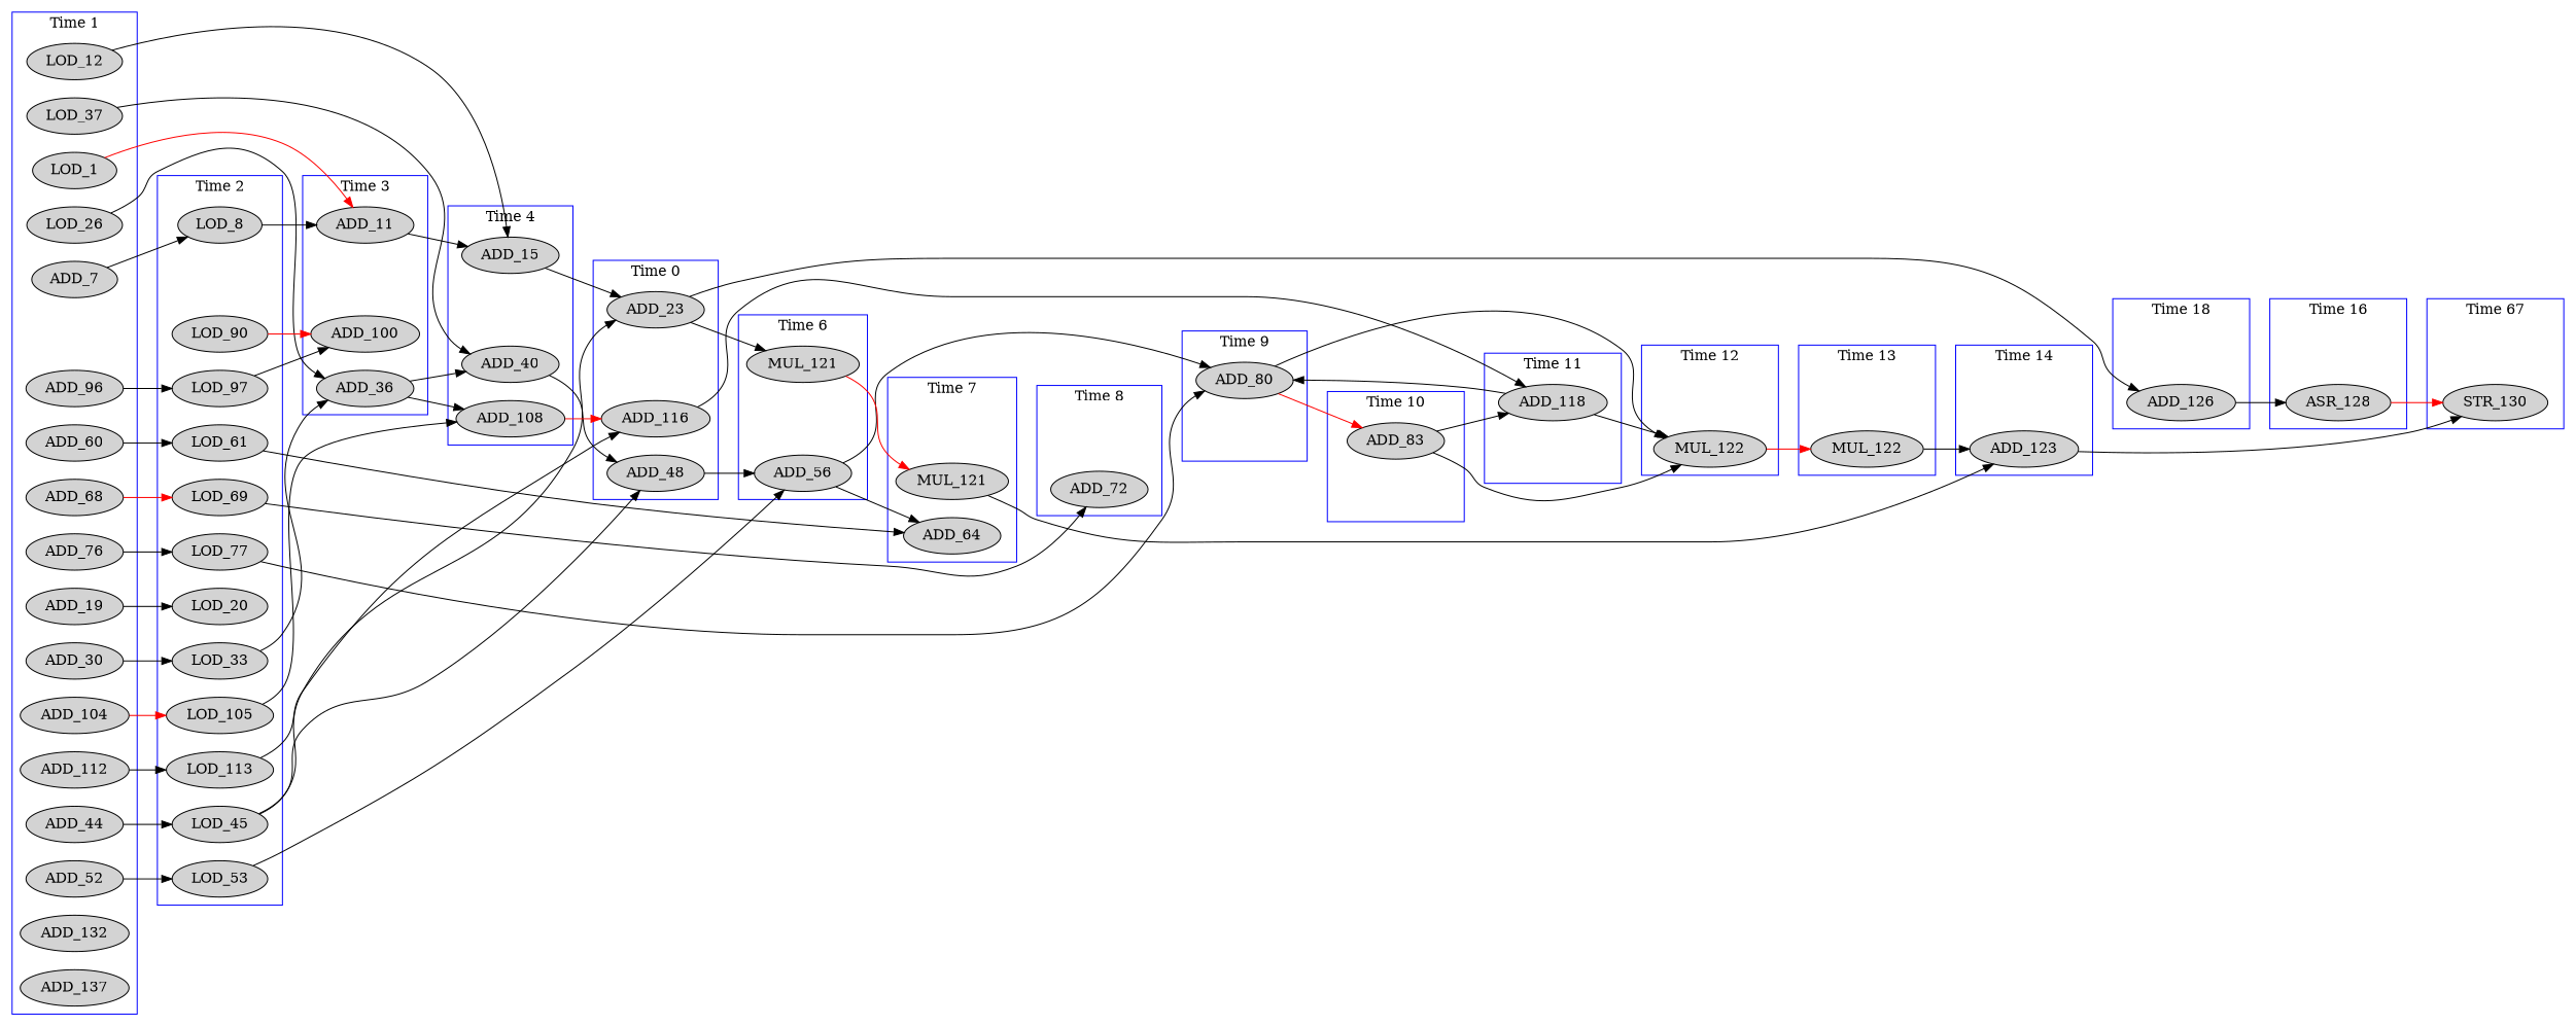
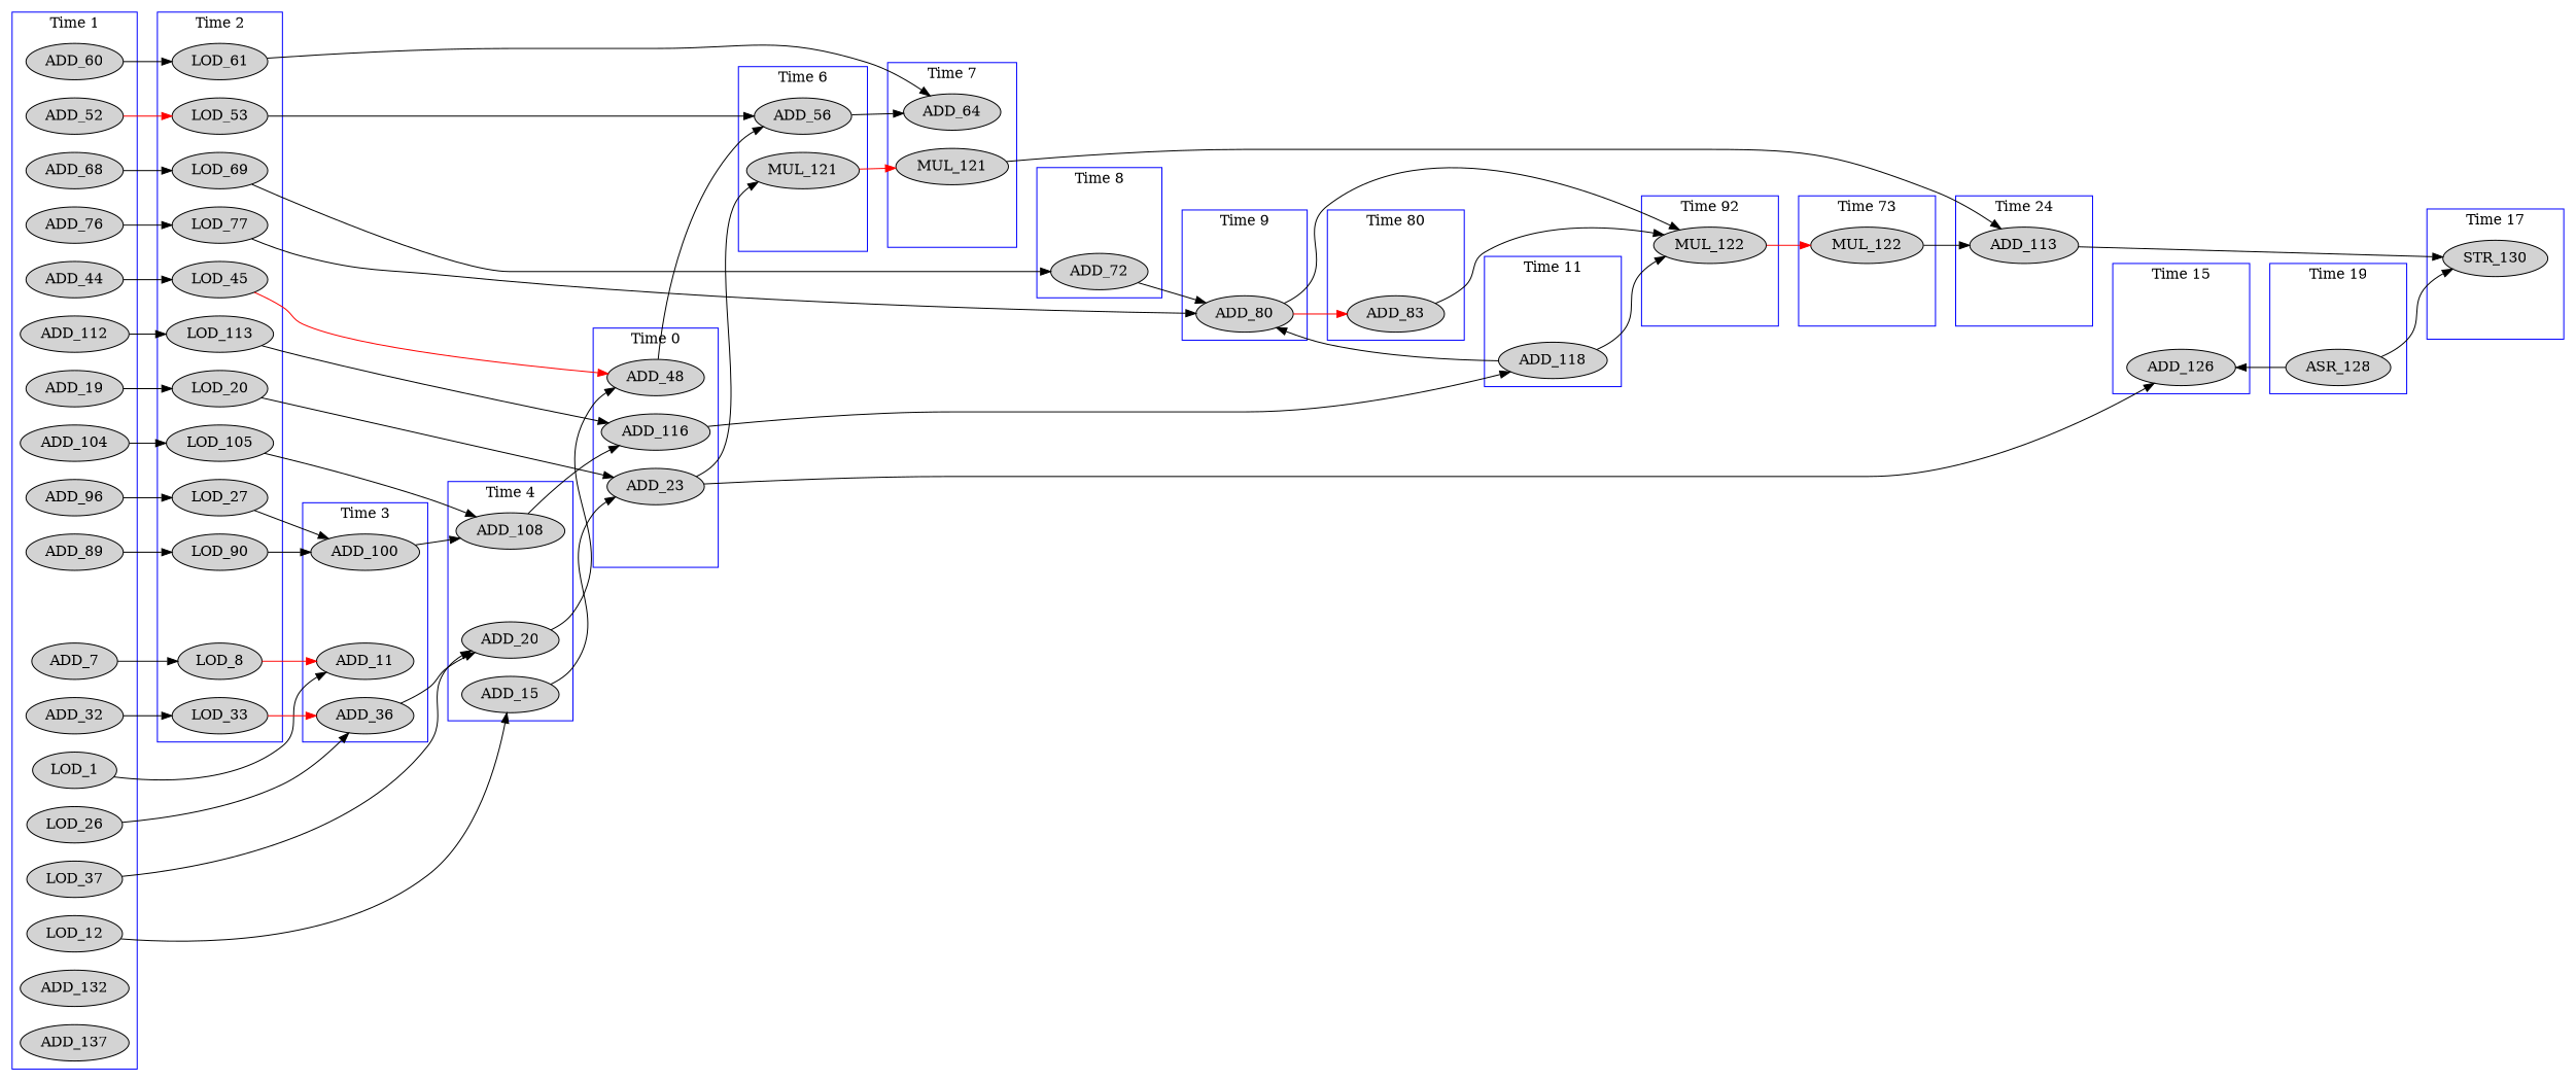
  digraph {
    newrank=true
    rankdir=LR
    node [style=filled]
    pseudo_1 [style=invis]
    LOD_1
    ADD_7
    LOD_12
    ADD_19
    LOD_26
-   ADD_32 [label=ADD_30]
+   ADD_32
    LOD_37
    ADD_44
    ADD_52
    ADD_60
    ADD_68
    ADD_76
+   ADD_89
    ADD_96
    ADD_104
    ADD_112
    ADD_132
    ADD_137
    pseudo_2 [style=invis]
    LOD_8
    LOD_20
    LOD_33
    LOD_45
    LOD_53
    LOD_61
    LOD_69
    LOD_77
    LOD_90
-   LOD_97
+   LOD_97 [label=LOD_27]
    LOD_105
    LOD_113
    pseudo_3 [style=invis]
    ADD_11
    ADD_36
    ADD_100
    pseudo_4 [style=invis]
    ADD_15
-   ADD_40
+   ADD_40 [label=ADD_20]
    ADD_108
    pseudo_5 [style=invis]
    ADD_23
    ADD_48
    ADD_116
    pseudo_6 [style=invis]
    ADD_56
    n47 [label=MUL_121]
    pseudo_7 [style=invis]
    ADD_64
    n50 [label=MUL_121]
    pseudo_8 [style=invis]
    ADD_72
    pseudo_9 [style=invis]
    ADD_80
    pseudo_10 [style=invis]
    ADD_83
    pseudo_11 [style=invis]
    ADD_118
    pseudo_12 [style=invis]
    n60 [label=MUL_122]
    pseudo_13 [style=invis]
    n62 [label=MUL_122]
    pseudo_14 [style=invis]
-   ADD_123
+   ADD_123 [label=ADD_113]
    pseudo_15 [style=invis]
    ADD_126
    pseudo_16 [style=invis]
    ASR_128
    pseudo_17 [style=invis]
    STR_130
    subgraph cluster_1 {
      color=blue
      label="Time 1"
      rank=same
      pseudo_1
      LOD_1
      ADD_7
      LOD_12
      ADD_19
      LOD_26
      ADD_32
      LOD_37
      ADD_44
      ADD_52
      ADD_60
      ADD_68
      ADD_76
+     ADD_89
      ADD_96
      ADD_104
      ADD_112
      ADD_132
      ADD_137
    }
    subgraph cluster_2 {
      color=blue
      label="Time 2"
      rank=same
      pseudo_2
      LOD_8
      LOD_20
      LOD_33
      LOD_45
      LOD_53
      LOD_61
      LOD_69
      LOD_77
      LOD_90
      LOD_97
      LOD_105
      LOD_113
    }
    subgraph cluster_3 {
      color=blue
      label="Time 3"
      rank=same
      pseudo_3
      ADD_11
      ADD_36
      ADD_100
    }
    subgraph cluster_4 {
      color=blue
      label="Time 4"
      rank=same
      pseudo_4
      ADD_15
      ADD_40
      ADD_108
    }
    subgraph cluster_5 {
      color=blue
      label="Time 0"
      rank=same
      pseudo_5
      ADD_23
      ADD_48
      ADD_116
    }
    subgraph cluster_6 {
      color=blue
      label="Time 6"
      rank=same
      pseudo_6
      ADD_56
      n47
    }
    subgraph cluster_7 {
      color=blue
      label="Time 7"
      rank=same
      pseudo_7
      ADD_64
      n50
    }
    subgraph cluster_8 {
      color=blue
      label="Time 8"
      rank=same
      pseudo_8
      ADD_72
    }
    subgraph cluster_9 {
      color=blue
      label="Time 9"
      rank=same
      pseudo_9
      ADD_80
    }
    subgraph cluster_10 {
      color=blue
-     label="Time 10"
+     label="Time 80"
      rank=same
      pseudo_10
      ADD_83
    }
    subgraph cluster_11 {
      color=blue
      label="Time 11"
      rank=same
      pseudo_11
      ADD_118
    }
    subgraph cluster_12 {
      color=blue
-     label="Time 12"
+     label="Time 92"
      rank=same
      pseudo_12
      n60
    }
    subgraph cluster_13 {
      color=blue
-     label="Time 13"
+     label="Time 73"
      rank=same
      pseudo_13
      n62
    }
    subgraph cluster_14 {
      color=blue
-     label="Time 14"
+     label="Time 24"
      rank=same
      pseudo_14
      ADD_123
    }
    subgraph cluster_15 {
      color=blue
-     label="Time 18"
+     label="Time 15"
      rank=same
      pseudo_15
      ADD_126
    }
    subgraph cluster_16 {
      color=blue
-     label="Time 16"
+     label="Time 19"
      rank=same
      pseudo_16
      ASR_128
    }
    subgraph cluster_17 {
      color=blue
-     label="Time 67"
+     label="Time 17"
      rank=same
      pseudo_17
      STR_130
    }
    pseudo_1 -> pseudo_2 [style=invis]
-   LOD_1 -> ADD_11 [color=red]
+   LOD_1 -> ADD_11
    ADD_7 -> LOD_8
    LOD_12 -> ADD_15
    ADD_19 -> LOD_20
    LOD_26 -> ADD_36
    ADD_32 -> LOD_33
    LOD_37 -> ADD_40
    ADD_44 -> LOD_45
-   ADD_52 -> LOD_53
+   ADD_52 -> LOD_53 [color=red]
    ADD_60 -> LOD_61
-   ADD_68 -> LOD_69 [color=red]
+   ADD_68 -> LOD_69
    ADD_76 -> LOD_77
+   ADD_89 -> LOD_90
    ADD_96 -> LOD_97
-   ADD_104 -> LOD_105 [color=red]
+   ADD_104 -> LOD_105
    ADD_112 -> LOD_113
    pseudo_2 -> pseudo_3 [style=invis]
-   LOD_8 -> ADD_11
-   LOD_45 -> ADD_23
-   LOD_33 -> ADD_36
-   LOD_45 -> ADD_48
+   LOD_8 -> ADD_11 [color=red]
+   LOD_20 -> ADD_23
+   LOD_33 -> ADD_36 [color=red]
+   LOD_45 -> ADD_48 [color=red]
    LOD_53 -> ADD_56
    LOD_61 -> ADD_64
    LOD_69 -> ADD_72
    LOD_77 -> ADD_80
-   LOD_90 -> ADD_100 [color=red]
+   LOD_90 -> ADD_100
    LOD_97 -> ADD_100
    LOD_105 -> ADD_108
    LOD_113 -> ADD_116
    pseudo_3 -> pseudo_4 [style=invis]
-   ADD_11 -> ADD_15
    ADD_36 -> ADD_40
-   ADD_36 -> ADD_108
+   ADD_100 -> ADD_108
    pseudo_4 -> pseudo_5 [style=invis]
    ADD_15 -> ADD_23
    ADD_40 -> ADD_48
-   ADD_108 -> ADD_116 [color=red]
+   ADD_108 -> ADD_116
    pseudo_5 -> pseudo_6 [style=invis]
    ADD_23 -> n47
    ADD_23 -> ADD_126
    ADD_48 -> ADD_56
    ADD_116 -> ADD_118
    pseudo_6 -> pseudo_7 [style=invis]
    ADD_56 -> ADD_64
    n47 -> n50 [color=red]
    pseudo_7 -> pseudo_8 [style=invis]
    n50 -> ADD_123
    pseudo_8 -> pseudo_9 [style=invis]
-   ADD_56 -> ADD_80
+   ADD_72 -> ADD_80
    pseudo_9 -> pseudo_10 [style=invis]
    ADD_80 -> ADD_83 [color=red]
    ADD_80 -> n60
    pseudo_10 -> pseudo_11 [style=invis]
-   ADD_83 -> ADD_118
    ADD_83 -> n60
    pseudo_11 -> pseudo_12 [style=invis]
    ADD_118 -> ADD_80
    ADD_118 -> n60
    pseudo_12 -> pseudo_13 [style=invis]
    n60 -> n62 [color=red]
    pseudo_13 -> pseudo_14 [style=invis]
    n62 -> ADD_123
    pseudo_14 -> pseudo_15 [style=invis]
    ADD_123 -> STR_130
    pseudo_15 -> pseudo_16 [style=invis]
-   ADD_126 -> ASR_128
+   ASR_128 -> ADD_126
    pseudo_16 -> pseudo_17 [style=invis]
-   ASR_128 -> STR_130 [color=red]
+   ASR_128 -> STR_130
  }
